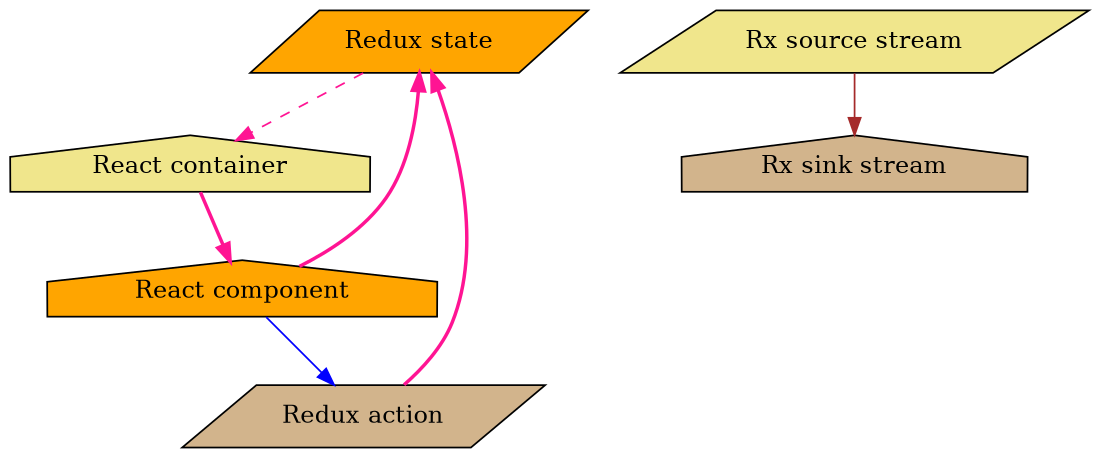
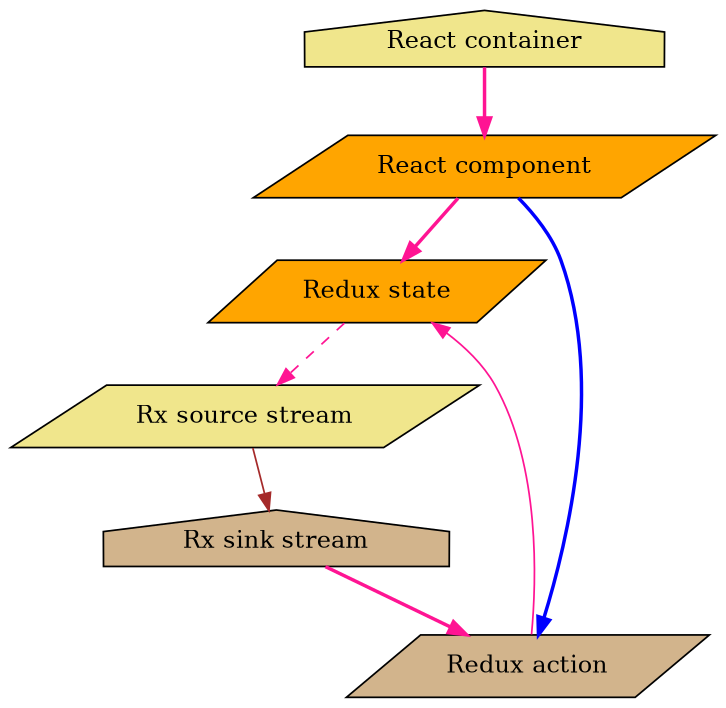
  digraph {
    rankdir=TB
    node [fillcolor=orange shape=parallelogram style=filled]
    edge [color=deeppink style=bold]
    n1 [label="Redux state"]
    n2 [fillcolor=khaki label="React container" shape=house]
-   n3 [label="React component" shape=house]
+   n3 [label="React component"]
    n4 [fillcolor=tan label="Redux action"]
    n5 [fillcolor=khaki label="Rx source stream"]
    n6 [fillcolor=tan label="Rx sink stream" shape=house]
-   n1 -> n2 [style=dashed]
+   n1 -> n5 [style=dashed]
    n2 -> n3
    n3 -> n1
-   n3 -> n4 [color=blue style=solid]
-   n4 -> n1
+   n3 -> n4 [color=blue]
+   n4 -> n1 [style=solid]
    n5 -> n6 [color=brown style=solid]
+   n6 -> n4
  }
